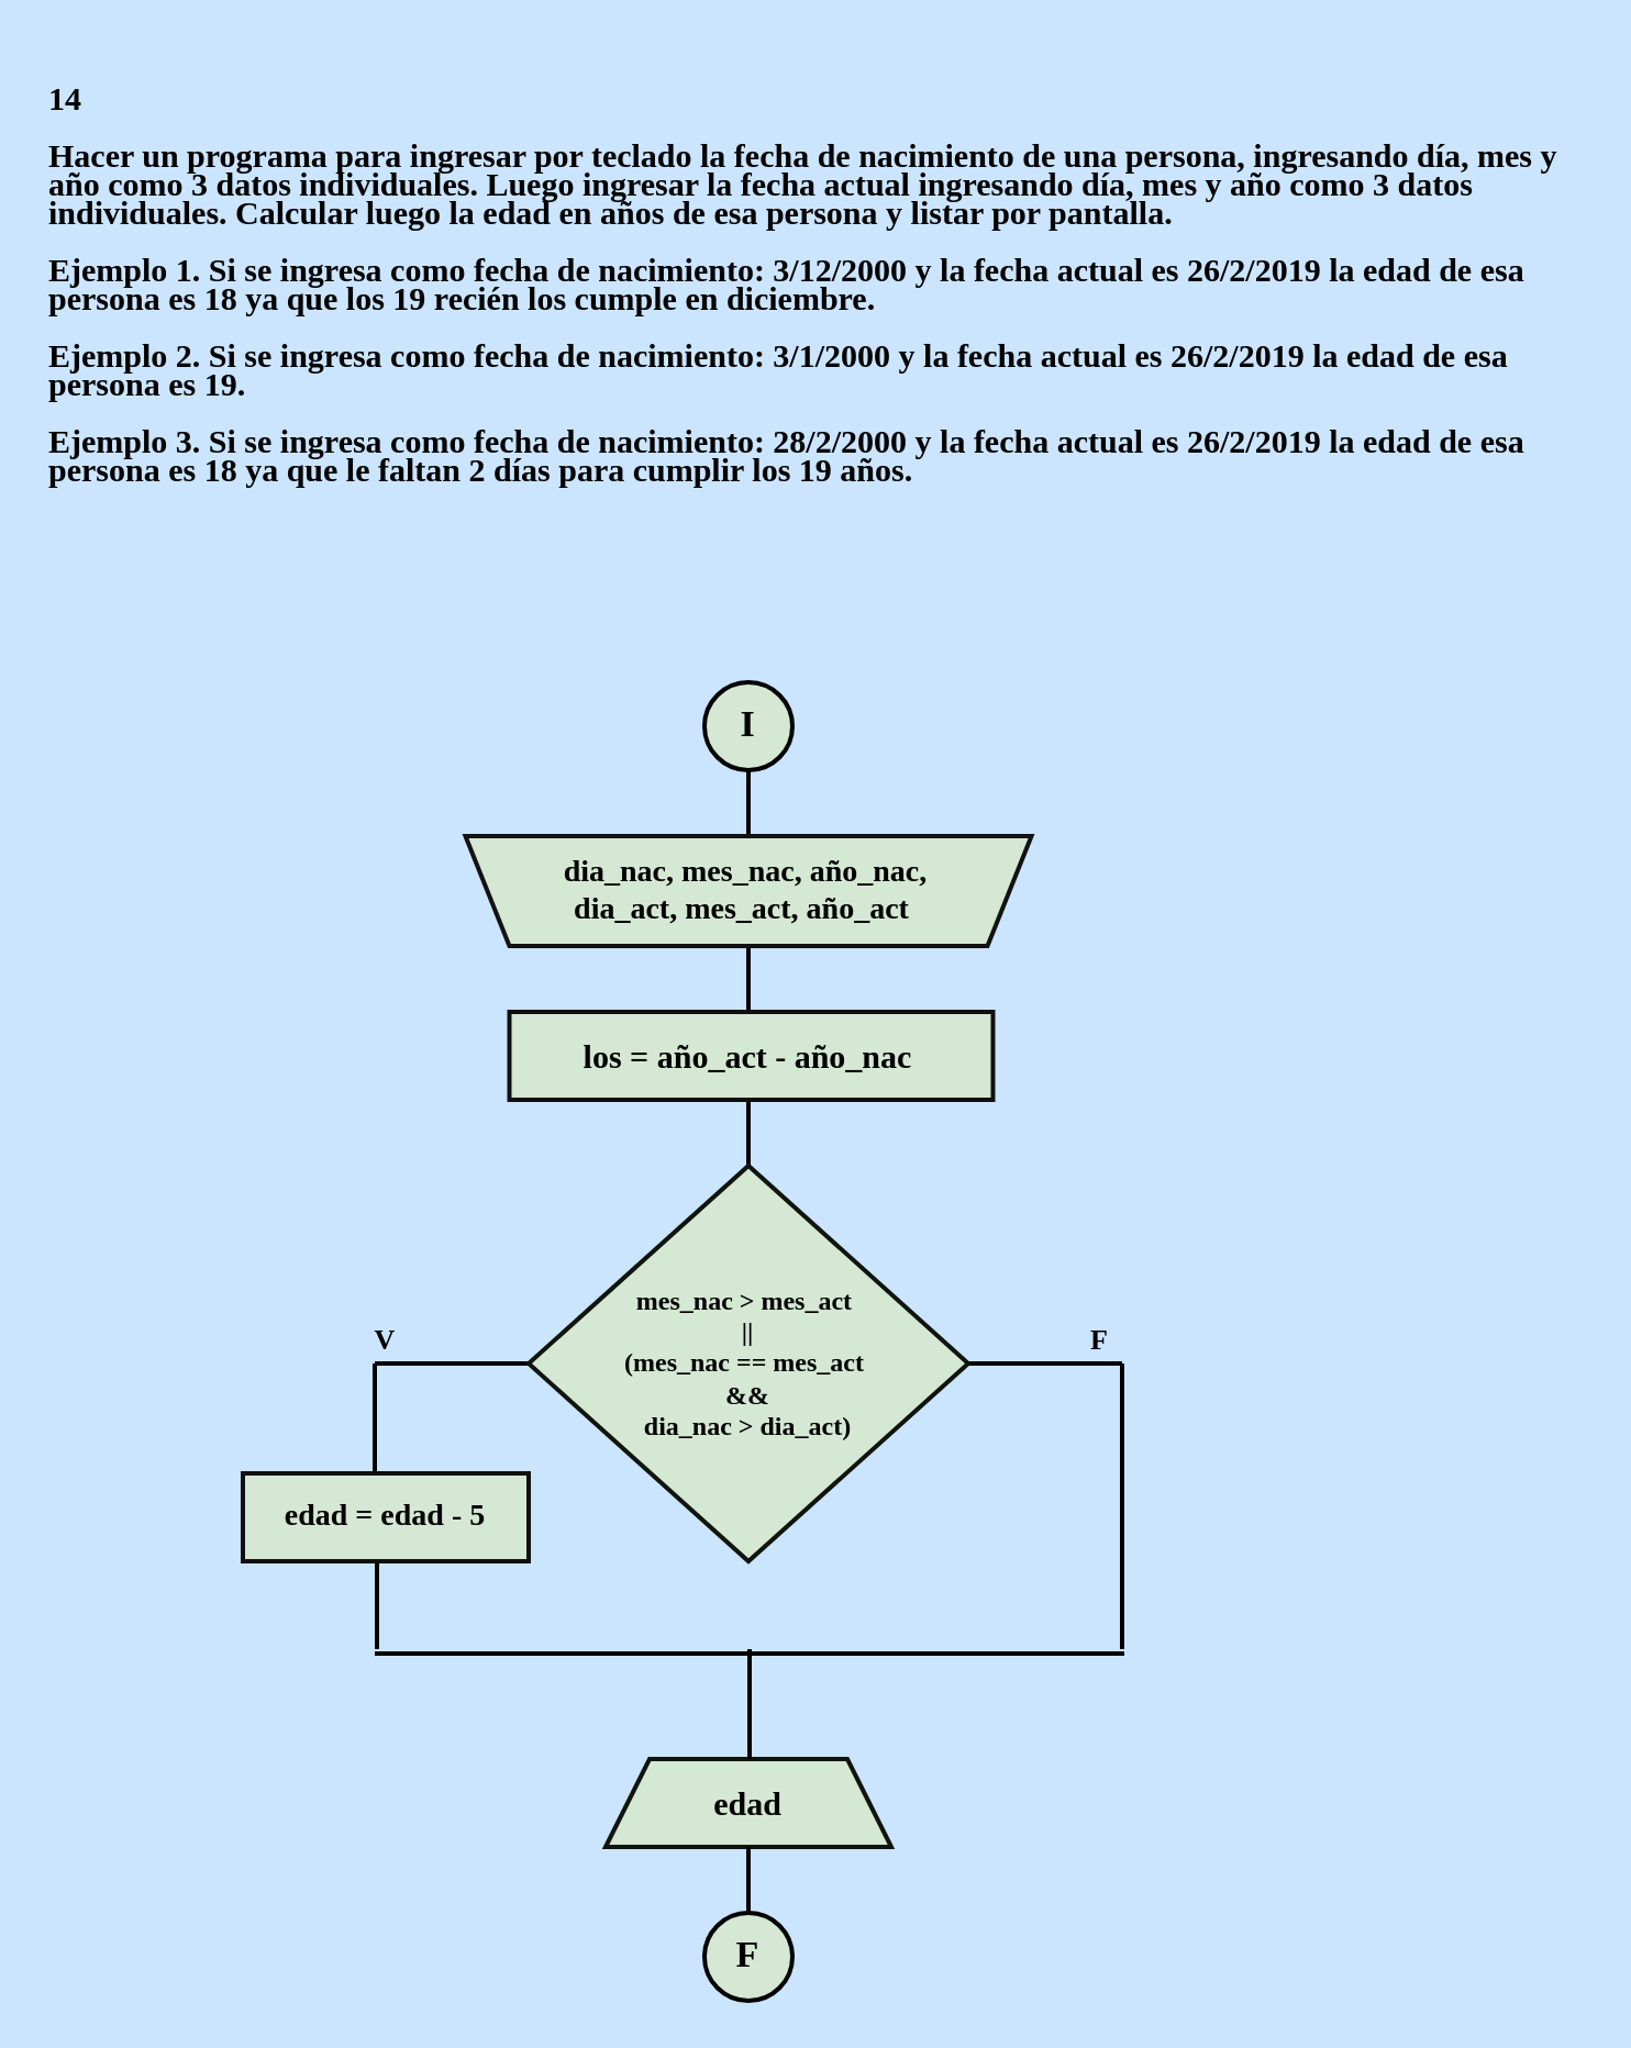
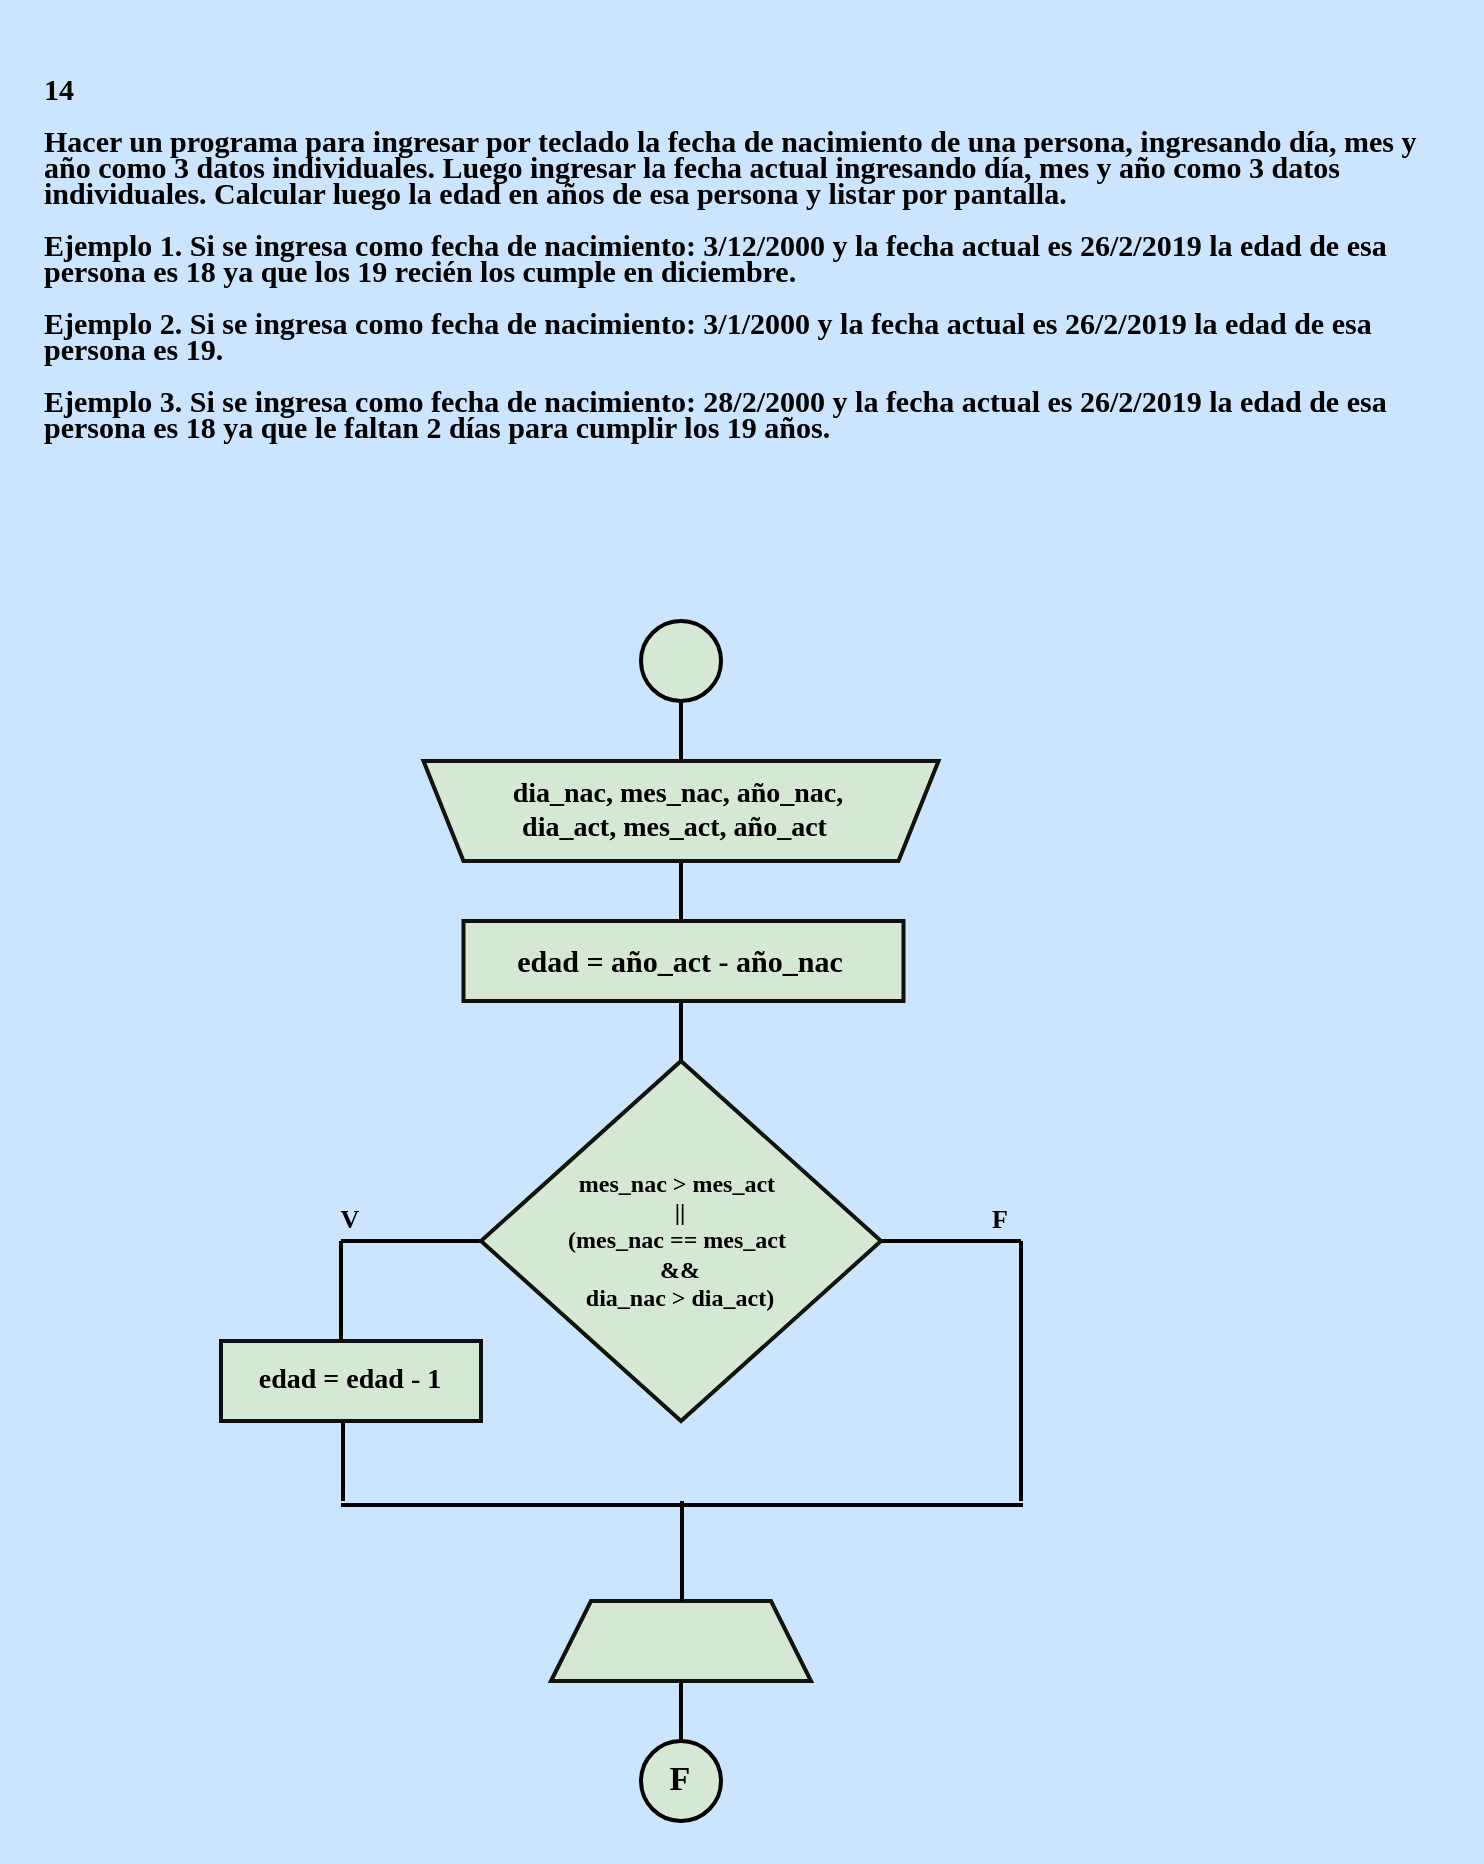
  <mxCell id="0" />
  <mxCell id="1" parent="0" />
  <mxCell id="2" value="&lt;p style=&quot;line-height: 100%;&quot;&gt;&lt;b style=&quot;font-size: 15px;&quot;&gt;&lt;font style=&quot;font-size: 15px;&quot; color=&quot;#000000&quot; face=&quot;Comic Sans MS&quot;&gt;14&lt;br&gt;&lt;br&gt;Hacer un programa para ingresar por teclado la fecha de nacimiento de una persona, ingresando día, mes y año como 3 datos individuales. Luego ingresar la fecha actual ingresando día, mes y año como 3 datos individuales. Calcular luego la edad en años de esa persona y listar por pantalla. &lt;br&gt;&lt;br&gt;Ejemplo 1. Si se ingresa como fecha de nacimiento: 3/12/2000 y la fecha actual es 26/2/2019 la edad de esa persona es 18 ya que los 19 recién los cumple en diciembre. &lt;br&gt;&lt;br&gt;Ejemplo 2. Si se ingresa como fecha de nacimiento: 3/1/2000 y la fecha actual es 26/2/2019 la edad de esa persona es 19. &lt;br&gt;&lt;br&gt;Ejemplo 3. Si se ingresa como fecha de nacimiento: 28/2/2000 y la fecha actual es 26/2/2019 la edad de esa persona es 18 ya que le faltan 2 días para cumplir los 19 años.&lt;/font&gt;&lt;/b&gt;&lt;/p&gt;" style="text;whiteSpace=wrap;html=1;fontFamily=Architects Daughter;fontSource=https%3A%2F%2Ffonts.googleapis.com%2Fcss%3Ffamily%3DArchitects%2BDaughter;" vertex="1" parent="1"><mxGeometry x="20" width="700" height="250" as="geometry" y="20" /></mxCell>
  <mxCell id="3" value="" style="shape=trapezoid;perimeter=trapezoidPerimeter;whiteSpace=wrap;html=1;fixedSize=1;rounded=0;labelBackgroundColor=none;strokeColor=#0F140C;strokeWidth=2;align=center;verticalAlign=middle;fontFamily=Helvetica;fontSize=12;fontColor=default;fillColor=#d5e8d4;aspect=fixed;container=0;" vertex="1" parent="1"><mxGeometry x="275" y="800" width="130" height="40" as="geometry" /></mxCell>
- <mxCell id="4" value="&lt;b&gt;&lt;font color=&quot;#000000&quot; style=&quot;font-size: 15px;&quot; face=&quot;Comic Sans MS&quot;&gt;edad&lt;/font&gt;&lt;/b&gt;" style="text;strokeColor=none;align=center;fillColor=none;html=1;verticalAlign=middle;whiteSpace=wrap;rounded=0;fontFamily=Architects Daughter;fontSource=https%3A%2F%2Ffonts.googleapis.com%2Fcss%3Ffamily%3DArchitects%2BDaughter;aspect=fixed;container=0;" vertex="1" parent="1"><mxGeometry x="310" y="805" width="60" height="30" as="geometry" /></mxCell>
  <mxCell id="5" value="" style="line;strokeWidth=2;direction=south;html=1;hachureGap=4;fontFamily=Architects Daughter;fontSource=https://fonts.googleapis.com/css?family=Architects+Daughter;strokeColor=#000000;aspect=fixed;container=0;" vertex="1" parent="1"><mxGeometry x="166" y="710" width="10" height="40" as="geometry" /></mxCell>
  <mxCell id="6" value="" style="line;strokeWidth=2;direction=south;html=1;hachureGap=4;fontFamily=Architects Daughter;fontSource=https://fonts.googleapis.com/css?family=Architects+Daughter;strokeColor=#000000;aspect=fixed;container=0;" vertex="1" parent="1"><mxGeometry x="505" y="620" width="10" height="130" as="geometry" /></mxCell>
  <mxCell id="7" value="" style="line;strokeWidth=2;direction=south;html=1;hachureGap=4;fontFamily=Architects Daughter;fontSource=https://fonts.googleapis.com/css?family=Architects+Daughter;strokeColor=#000000;aspect=fixed;container=0;" vertex="1" parent="1"><mxGeometry x="165" y="620" width="10" height="50" as="geometry" /></mxCell>
  <mxCell id="8" value="" style="line;strokeWidth=2;direction=south;html=1;hachureGap=4;fontFamily=Architects Daughter;fontSource=https://fonts.googleapis.com/css?family=Architects+Daughter;strokeColor=#000000;aspect=fixed;container=0;" vertex="1" parent="1"><mxGeometry x="335" y="500" width="10" height="30" as="geometry" /></mxCell>
  <mxCell id="9" value="" style="line;strokeWidth=2;direction=south;html=1;hachureGap=4;fontFamily=Architects Daughter;fontSource=https://fonts.googleapis.com/css?family=Architects+Daughter;strokeColor=#000000;aspect=fixed;container=0;" vertex="1" parent="1"><mxGeometry x="335" y="350" width="10" height="30" as="geometry" /></mxCell>
  <mxCell id="10" value="" style="line;strokeWidth=2;direction=south;html=1;hachureGap=4;fontFamily=Architects Daughter;fontSource=https://fonts.googleapis.com/css?family=Architects+Daughter;strokeColor=#000000;aspect=fixed;container=0;" vertex="1" parent="1"><mxGeometry x="335" y="430" width="10" height="30" as="geometry" /></mxCell>
  <mxCell id="11" value="" style="line;strokeWidth=2;direction=south;html=1;hachureGap=4;fontFamily=Architects Daughter;fontSource=https://fonts.googleapis.com/css?family=Architects+Daughter;strokeColor=#000000;aspect=fixed;container=0;" vertex="1" parent="1"><mxGeometry x="335" y="840" width="10" height="30" as="geometry" /></mxCell>
  <mxCell id="12" value="" style="line;strokeWidth=2;direction=south;html=1;hachureGap=4;fontFamily=Architects Daughter;fontSource=https://fonts.googleapis.com/css?family=Architects+Daughter;strokeColor=#000000;aspect=fixed;container=0;" vertex="1" parent="1"><mxGeometry x="335.5" y="750" width="10" height="50" as="geometry" /></mxCell>
  <mxCell id="13" value="" style="line;strokeWidth=2;html=1;perimeter=backbonePerimeter;points=[];outlineConnect=0;hachureGap=4;fontFamily=Architects Daughter;fontSource=https://fonts.googleapis.com/css?family=Architects+Daughter;strokeColor=#000000;aspect=fixed;container=0;" vertex="1" parent="1"><mxGeometry x="170" y="747" width="341" height="10" as="geometry" /></mxCell>
  <mxCell id="14" value="" style="line;strokeWidth=2;html=1;perimeter=backbonePerimeter;points=[];outlineConnect=0;hachureGap=4;fontFamily=Architects Daughter;fontSource=https://fonts.googleapis.com/css?family=Architects+Daughter;strokeColor=#000000;aspect=fixed;container=0;" vertex="1" parent="1"><mxGeometry x="170" y="615" width="70" height="10" as="geometry" /></mxCell>
  <mxCell id="15" value="" style="line;strokeWidth=2;html=1;perimeter=backbonePerimeter;points=[];outlineConnect=0;hachureGap=4;fontFamily=Architects Daughter;fontSource=https://fonts.googleapis.com/css?family=Architects+Daughter;strokeColor=#000000;aspect=fixed;container=0;" vertex="1" parent="1"><mxGeometry x="440" y="615" width="70" height="10" as="geometry" /></mxCell>
  <mxCell id="16" value="&lt;font style=&quot;font-size: 13px;&quot;&gt;F&lt;/font&gt;" style="text;strokeColor=none;align=center;fillColor=none;html=1;verticalAlign=middle;whiteSpace=wrap;rounded=0;fontFamily=Comic Sans MS;fontStyle=1;fontSize=14;fontColor=#000000;aspect=fixed;container=0;" vertex="1" parent="1"><mxGeometry x="480" y="590" width="40" height="40" as="geometry" /></mxCell>
  <mxCell id="17" value="&lt;font style=&quot;font-size: 13px;&quot;&gt;V&lt;/font&gt;" style="text;strokeColor=none;align=center;fillColor=none;html=1;verticalAlign=middle;whiteSpace=wrap;rounded=0;fontFamily=Comic Sans MS;fontStyle=1;fontSize=14;fontColor=#000000;aspect=fixed;container=0;" vertex="1" parent="1"><mxGeometry x="145" y="590" width="60" height="40" as="geometry" /></mxCell>
  <mxCell id="18" value="" style="strokeWidth=2;html=1;shape=mxgraph.flowchart.start_2;whiteSpace=wrap;rounded=0;labelBackgroundColor=none;strokeColor=#000000;align=center;verticalAlign=middle;fontFamily=Helvetica;fontSize=12;fontColor=default;fillColor=#d5e8d4;aspect=fixed;container=0;" vertex="1" parent="1"><mxGeometry x="320" y="310" width="40" height="40" as="geometry" /></mxCell>
- <mxCell id="19" value="&lt;font color=&quot;#000000&quot; size=&quot;1&quot; face=&quot;Comic Sans MS&quot;&gt;&lt;b style=&quot;font-size: 17px;&quot;&gt;I&lt;/b&gt;&lt;/font&gt;" style="text;strokeColor=none;align=center;fillColor=none;html=1;verticalAlign=middle;whiteSpace=wrap;rounded=0;fontFamily=Architects Daughter;fontSource=https%3A%2F%2Ffonts.googleapis.com%2Fcss%3Ffamily%3DArchitects%2BDaughter;aspect=fixed;container=0;" vertex="1" parent="1"><mxGeometry x="325" y="315" width="30" height="30" as="geometry" /></mxCell>
  <mxCell id="20" value="" style="strokeWidth=2;html=1;shape=mxgraph.flowchart.start_2;whiteSpace=wrap;rounded=0;labelBackgroundColor=none;strokeColor=#000000;align=center;verticalAlign=middle;fontFamily=Helvetica;fontSize=12;fontColor=default;fillColor=#d5e8d4;aspect=fixed;container=0;" vertex="1" parent="1"><mxGeometry x="320" y="870" width="40" height="40" as="geometry" /></mxCell>
  <mxCell id="21" value="&lt;font color=&quot;#000000&quot; size=&quot;1&quot; face=&quot;Comic Sans MS&quot;&gt;&lt;b style=&quot;font-size: 17px;&quot;&gt;F&lt;/b&gt;&lt;/font&gt;" style="text;strokeColor=none;align=center;fillColor=none;html=1;verticalAlign=middle;whiteSpace=wrap;rounded=0;fontFamily=Architects Daughter;fontSource=https://fonts.googleapis.com/css?family=Architects+Daughter;aspect=fixed;container=0;" vertex="1" parent="1"><mxGeometry x="325" y="875" width="30" height="30" as="geometry" /></mxCell>
  <mxCell id="22" value="" style="shape=trapezoid;perimeter=trapezoidPerimeter;whiteSpace=wrap;html=1;fixedSize=1;rounded=0;labelBackgroundColor=none;strokeColor=#121211;strokeWidth=2;align=center;verticalAlign=middle;fontFamily=Helvetica;fontSize=12;fontColor=default;fillColor=#d5e8d4;direction=west;container=0;aspect=fixed;" vertex="1" parent="1"><mxGeometry x="211.25" y="380" width="257.5" height="50" as="geometry"><mxRectangle x="-1020" y="-650" width="50" height="40" as="alternateBounds" /></mxGeometry></mxCell>
  <mxCell id="23" value="&lt;font face=&quot;Comic Sans MS&quot; color=&quot;#000000&quot;&gt;&lt;span style=&quot;font-size: 14px;&quot;&gt;&lt;b&gt;dia_nac, mes_nac, año_nac,&lt;/b&gt;&lt;/span&gt;&lt;/font&gt;&lt;div&gt;&lt;font face=&quot;Comic Sans MS&quot; color=&quot;#000000&quot;&gt;&lt;span style=&quot;font-size: 14px;&quot;&gt;&lt;b&gt;dia_act, mes_act, año_act&amp;nbsp;&lt;/b&gt;&lt;/span&gt;&lt;/font&gt;&lt;/div&gt;" style="text;strokeColor=none;align=center;fillColor=none;html=1;verticalAlign=middle;whiteSpace=wrap;rounded=0;fontFamily=Architects Daughter;fontSource=https%3A%2F%2Ffonts.googleapis.com%2Fcss%3Ffamily%3DArchitects%2BDaughter;aspect=fixed;container=0;" vertex="1" parent="1"><mxGeometry x="230.62" y="380" width="216.25" height="50" as="geometry" /></mxCell>
  <mxCell id="24" value="" style="rounded=0;whiteSpace=wrap;html=1;labelBackgroundColor=none;strokeColor=#0f100e;strokeWidth=2;align=center;verticalAlign=middle;fontFamily=Helvetica;fontSize=12;fontColor=default;fillColor=#d5e8d4;aspect=fixed;container=0;" vertex="1" parent="1"><mxGeometry x="231.25" y="460" width="220" height="40" as="geometry" /></mxCell>
- <mxCell id="25" value="&lt;b&gt;&lt;font face=&quot;Comic Sans MS&quot; color=&quot;#000000&quot; style=&quot;font-size: 15px;&quot;&gt;los = año_act - año_nac&lt;/font&gt;&lt;/b&gt;" style="text;strokeColor=none;align=center;fillColor=none;html=1;verticalAlign=middle;whiteSpace=wrap;rounded=0;fontFamily=Architects Daughter;fontSource=https%3A%2F%2Ffonts.googleapis.com%2Fcss%3Ffamily%3DArchitects%2BDaughter;aspect=fixed;container=0;" vertex="1" parent="1"><mxGeometry x="215" y="465" width="250" height="30" as="geometry" /></mxCell>
+ <mxCell id="25" value="&lt;b&gt;&lt;font face=&quot;Comic Sans MS&quot; color=&quot;#000000&quot; style=&quot;font-size: 15px;&quot;&gt;edad = año_act - año_nac&lt;/font&gt;&lt;/b&gt;" style="text;strokeColor=none;align=center;fillColor=none;html=1;verticalAlign=middle;whiteSpace=wrap;rounded=0;fontFamily=Architects Daughter;fontSource=https%3A%2F%2Ffonts.googleapis.com%2Fcss%3Ffamily%3DArchitects%2BDaughter;aspect=fixed;container=0;" vertex="1" parent="1"><mxGeometry x="215" y="465" width="250" height="30" as="geometry" /></mxCell>
  <mxCell id="26" value="" style="rhombus;whiteSpace=wrap;html=1;rounded=0;labelBackgroundColor=none;strokeColor=#0F140C;strokeWidth=2;align=center;verticalAlign=middle;fontFamily=Helvetica;fontSize=12;fontColor=default;fillColor=#d5e8d4;aspect=fixed;container=0;" vertex="1" parent="1"><mxGeometry x="240" y="530" width="200" height="180" as="geometry" /></mxCell>
  <mxCell id="27" value="&lt;b&gt;&lt;font color=&quot;#000000&quot; style=&quot;font-size: 12px;&quot; face=&quot;Comic Sans MS&quot;&gt;mes_nac &amp;gt; mes_act&amp;nbsp;&lt;/font&gt;&lt;/b&gt;&lt;div&gt;&lt;b&gt;&lt;font color=&quot;#000000&quot; style=&quot;font-size: 12px;&quot; face=&quot;Comic Sans MS&quot;&gt;||&lt;/font&gt;&lt;/b&gt;&lt;/div&gt;&lt;div&gt;&lt;b&gt;&lt;font color=&quot;#000000&quot; style=&quot;font-size: 12px;&quot; face=&quot;Comic Sans MS&quot;&gt;(mes_nac == mes_act&amp;nbsp;&lt;/font&gt;&lt;/b&gt;&lt;/div&gt;&lt;div&gt;&lt;b&gt;&lt;font color=&quot;#000000&quot; style=&quot;font-size: 12px;&quot; face=&quot;Comic Sans MS&quot;&gt;&amp;amp;&amp;amp;&lt;/font&gt;&lt;/b&gt;&lt;/div&gt;&lt;div&gt;&lt;b&gt;&lt;font color=&quot;#000000&quot; style=&quot;font-size: 12px;&quot; face=&quot;Comic Sans MS&quot;&gt;dia_nac &amp;gt; dia_act)&lt;/font&gt;&lt;/b&gt;&lt;/div&gt;" style="text;strokeColor=none;align=center;fillColor=none;html=1;verticalAlign=middle;whiteSpace=wrap;rounded=0;fontFamily=Architects Daughter;fontSource=https%3A%2F%2Ffonts.googleapis.com%2Fcss%3Ffamily%3DArchitects%2BDaughter;aspect=fixed;container=0;" vertex="1" parent="1"><mxGeometry x="255" y="580" width="170" height="80" as="geometry" /></mxCell>
  <mxCell id="28" value="" style="rounded=0;whiteSpace=wrap;html=1;labelBackgroundColor=none;strokeColor=#0f100e;strokeWidth=2;align=center;verticalAlign=middle;fontFamily=Helvetica;fontSize=12;fontColor=default;fillColor=#d5e8d4;aspect=fixed;container=0;" vertex="1" parent="1"><mxGeometry x="110" y="670" width="130" height="40" as="geometry" /></mxCell>
- <mxCell id="29" value="&lt;font color=&quot;#000000&quot; size=&quot;1&quot; face=&quot;Comic Sans MS&quot;&gt;&lt;b style=&quot;font-size: 14px;&quot;&gt;edad = edad - 5&lt;/b&gt;&lt;/font&gt;" style="text;strokeColor=none;align=center;fillColor=none;html=1;verticalAlign=middle;whiteSpace=wrap;rounded=0;fontFamily=Architects Daughter;fontSource=https%3A%2F%2Ffonts.googleapis.com%2Fcss%3Ffamily%3DArchitects%2BDaughter;aspect=fixed;container=0;" vertex="1" parent="1"><mxGeometry x="115" y="680" width="120" height="20" as="geometry" /></mxCell>
+ <mxCell id="29" value="&lt;font color=&quot;#000000&quot; size=&quot;1&quot; face=&quot;Comic Sans MS&quot;&gt;&lt;b style=&quot;font-size: 14px;&quot;&gt;edad = edad - 1&lt;/b&gt;&lt;/font&gt;" style="text;strokeColor=none;align=center;fillColor=none;html=1;verticalAlign=middle;whiteSpace=wrap;rounded=0;fontFamily=Architects Daughter;fontSource=https%3A%2F%2Ffonts.googleapis.com%2Fcss%3Ffamily%3DArchitects%2BDaughter;aspect=fixed;container=0;" vertex="1" parent="1"><mxGeometry x="115" y="680" width="120" height="20" as="geometry" /></mxCell>
